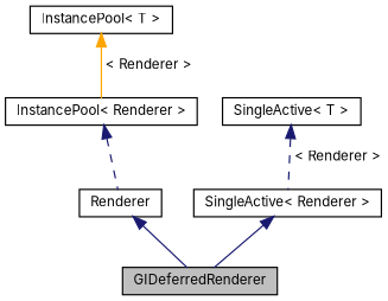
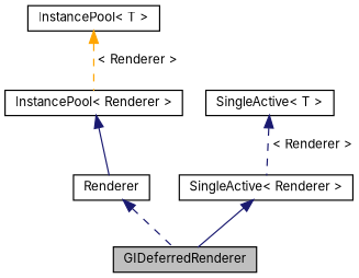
  digraph {
    fontname=Inter
    node [color=black fillcolor=white fontname=Inter fontsize=10 shape=record style=filled]
    edge [color=midnightblue dir=back fontname=Inter fontsize=10 labelfontname=Helvetica labelfontsize=10 style=solid]
    n1 [fillcolor=grey75 fontcolor=black height=0.2 label=GIDeferredRenderer width=0.4]
    n2 [height=0.2 label=Renderer width=0.4]
    n3 [height=0.2 label="SingleActive\< Renderer \>" width=0.4]
    n4 [height=0.2 label="SingleActive\< T \>" width=0.4]
    n5 [height=0.2 label="InstancePool\< Renderer \>" width=0.4]
    n6 [height=0.2 label="InstancePool\< T \>" width=0.4]
-   n2 -> n1
+   n2 -> n1 [style=dashed]
    n3 -> n1
    n4 -> n3 [label=" \< Renderer \>" style=dashed]
-   n5 -> n2 [style=dashed]
-   n6 -> n5 [color=orange label=" \< Renderer \>"]
+   n5 -> n2
+   n6 -> n5 [color=orange label=" \< Renderer \>" style=dashed]
  }
